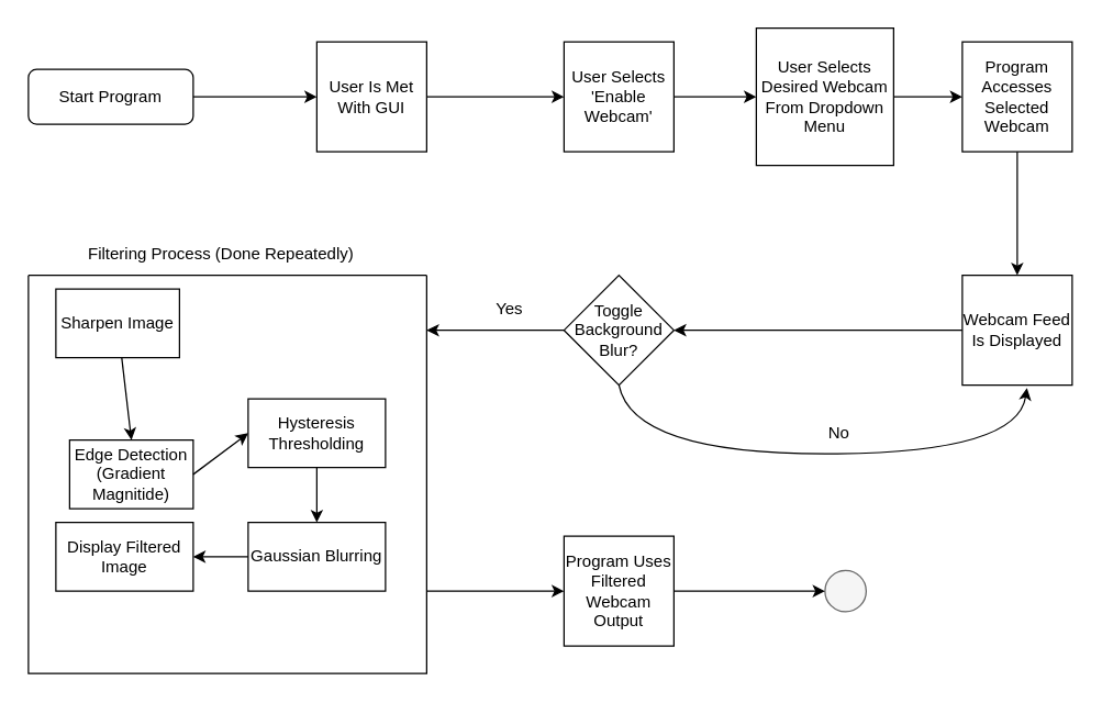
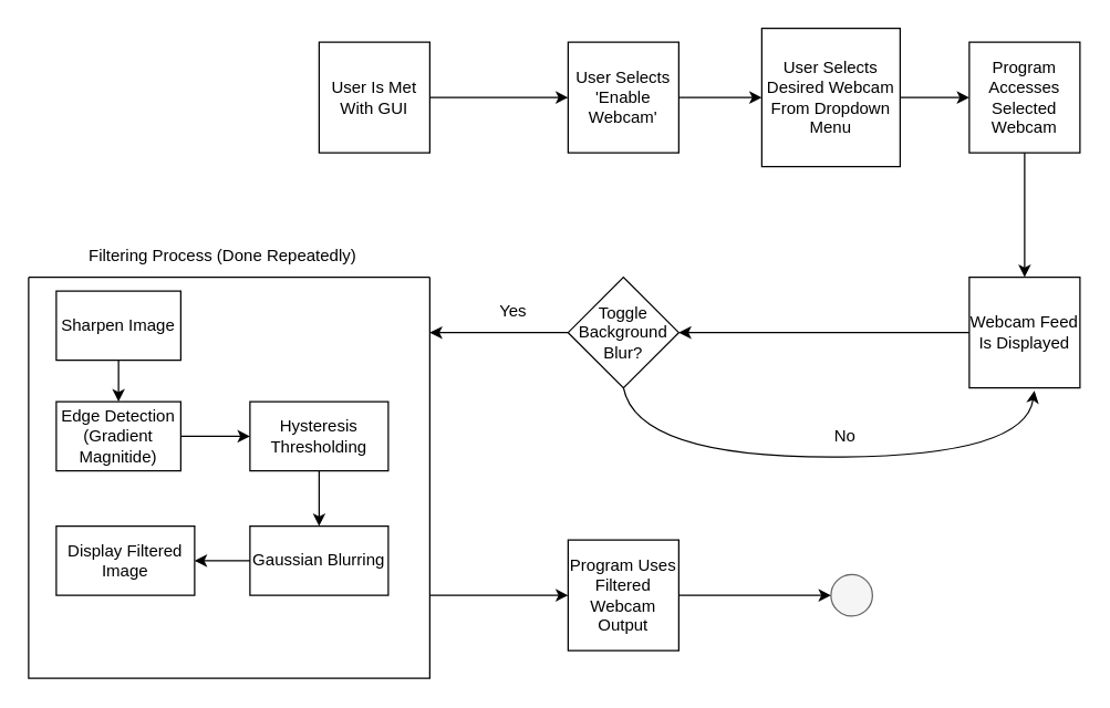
  <mxCell id="0" />
  <mxCell id="1" parent="0" />
- <mxCell id="2" value="Start Program" style="rounded=1;whiteSpace=wrap;html=1;fontSize=12;glass=0;strokeWidth=1;shadow=0;" parent="1" vertex="1"><mxGeometry x="20" y="50" width="120" height="40" as="geometry" /></mxCell>
  <mxCell id="3" value="User Is Met With GUI" style="whiteSpace=wrap;html=1;aspect=fixed;" vertex="1" parent="1"><mxGeometry x="230" y="30" width="80" height="80" as="geometry" /></mxCell>
- <mxCell id="4" value="" style="endArrow=classic;html=1;rounded=0;entryX=0;entryY=0.5;entryDx=0;entryDy=0;exitX=1;exitY=0.5;exitDx=0;exitDy=0;" edge="1" parent="1" source="2" target="3"><mxGeometry width="50" height="50" relative="1" as="geometry"><mxPoint x="170" y="180" as="sourcePoint" /><mxPoint x="160" y="250" as="targetPoint" /></mxGeometry></mxCell>
  <mxCell id="5" value="User Selects 'Enable Webcam'" style="whiteSpace=wrap;html=1;aspect=fixed;" vertex="1" parent="1"><mxGeometry x="410" y="30" width="80" height="80" as="geometry" /></mxCell>
  <mxCell id="6" value="" style="endArrow=classic;html=1;rounded=0;entryX=0;entryY=0.5;entryDx=0;entryDy=0;exitX=1;exitY=0.5;exitDx=0;exitDy=0;" edge="1" parent="1" source="3" target="5"><mxGeometry width="50" height="50" relative="1" as="geometry"><mxPoint x="110" y="300" as="sourcePoint" /><mxPoint x="160" y="250" as="targetPoint" /></mxGeometry></mxCell>
  <mxCell id="7" value="Program Accesses Selected Webcam" style="whiteSpace=wrap;html=1;aspect=fixed;" vertex="1" parent="1"><mxGeometry x="700" y="30" width="80" height="80" as="geometry" /></mxCell>
  <mxCell id="8" value="" style="ellipse;whiteSpace=wrap;html=1;aspect=fixed;fillColor=#f5f5f5;fontColor=#333333;strokeColor=#666666;" vertex="1" parent="1"><mxGeometry x="600" y="415" width="30" height="30" as="geometry" /></mxCell>
  <mxCell id="9" value="Webcam Feed Is Displayed" style="whiteSpace=wrap;html=1;aspect=fixed;" vertex="1" parent="1"><mxGeometry x="700" y="200" width="80" height="80" as="geometry" /></mxCell>
  <mxCell id="10" value="Toggle Background Blur?" style="rhombus;whiteSpace=wrap;html=1;" vertex="1" parent="1"><mxGeometry x="410" y="200" width="80" height="80" as="geometry" /></mxCell>
  <mxCell id="11" value="" style="endArrow=classic;html=1;rounded=0;entryX=1;entryY=0.5;entryDx=0;entryDy=0;exitX=0;exitY=0.5;exitDx=0;exitDy=0;" edge="1" parent="1" source="9" target="10"><mxGeometry width="50" height="50" relative="1" as="geometry"><mxPoint x="110" y="300" as="sourcePoint" /><mxPoint x="160" y="250" as="targetPoint" /></mxGeometry></mxCell>
  <mxCell id="12" value="" style="curved=1;endArrow=classic;html=1;rounded=0;entryX=0.588;entryY=1.025;entryDx=0;entryDy=0;entryPerimeter=0;exitX=0.5;exitY=1;exitDx=0;exitDy=0;" edge="1" parent="1" source="10" target="9"><mxGeometry width="50" height="50" relative="1" as="geometry"><mxPoint x="110" y="300" as="sourcePoint" /><mxPoint x="160" y="250" as="targetPoint" /><Array as="points"><mxPoint x="460" y="330" /><mxPoint x="740" y="330" /></Array></mxGeometry></mxCell>
  <mxCell id="13" value="" style="swimlane;startSize=0;" vertex="1" parent="1"><mxGeometry x="20" y="200" width="290" height="290" as="geometry" /></mxCell>
  <mxCell id="14" value="Sharpen Image" style="rounded=0;whiteSpace=wrap;html=1;" vertex="1" parent="13"><mxGeometry x="20" y="10" width="90" height="50" as="geometry" /></mxCell>
- <mxCell id="15" value="&lt;div&gt;Edge Detection &lt;br&gt;&lt;/div&gt;&lt;div&gt;(Gradient Magnitide)&lt;br&gt;&lt;/div&gt;" style="rounded=0;whiteSpace=wrap;html=1;" vertex="1" parent="13"><mxGeometry x="30" y="120" width="90" height="50" as="geometry" /></mxCell>
+ <mxCell id="15" value="&lt;div&gt;Edge Detection &lt;br&gt;&lt;/div&gt;&lt;div&gt;(Gradient Magnitide)&lt;br&gt;&lt;/div&gt;" style="rounded=0;whiteSpace=wrap;html=1;" vertex="1" parent="13"><mxGeometry x="20" y="90" width="90" height="50" as="geometry" /></mxCell>
  <mxCell id="16" value="" style="endArrow=classic;html=1;rounded=0;entryX=0.5;entryY=0;entryDx=0;entryDy=0;" edge="1" parent="13" source="14" target="15"><mxGeometry width="50" height="50" relative="1" as="geometry"><mxPoint x="90" y="100" as="sourcePoint" /><mxPoint x="140" y="50" as="targetPoint" /></mxGeometry></mxCell>
  <mxCell id="17" value="Gaussian Blurring" style="rounded=0;whiteSpace=wrap;html=1;" vertex="1" parent="13"><mxGeometry x="160" y="180" width="100" height="50" as="geometry" /></mxCell>
  <mxCell id="18" value="Hysteresis Thresholding" style="rounded=0;whiteSpace=wrap;html=1;" vertex="1" parent="13"><mxGeometry x="160" y="90" width="100" height="50" as="geometry" /></mxCell>
  <mxCell id="19" value="" style="endArrow=classic;html=1;rounded=0;entryX=0;entryY=0.5;entryDx=0;entryDy=0;exitX=1;exitY=0.5;exitDx=0;exitDy=0;" edge="1" parent="13" source="15" target="18"><mxGeometry width="50" height="50" relative="1" as="geometry"><mxPoint x="120" y="120" as="sourcePoint" /><mxPoint x="140" y="80" as="targetPoint" /></mxGeometry></mxCell>
  <mxCell id="20" value="" style="endArrow=classic;html=1;rounded=0;entryX=0.5;entryY=0;entryDx=0;entryDy=0;exitX=0.5;exitY=1;exitDx=0;exitDy=0;" edge="1" parent="13" source="18" target="17"><mxGeometry width="50" height="50" relative="1" as="geometry"><mxPoint x="90" y="130" as="sourcePoint" /><mxPoint x="140" y="80" as="targetPoint" /></mxGeometry></mxCell>
  <mxCell id="21" value="Display Filtered Image" style="rounded=0;whiteSpace=wrap;html=1;" vertex="1" parent="13"><mxGeometry x="20" y="180" width="100" height="50" as="geometry" /></mxCell>
  <mxCell id="22" value="" style="endArrow=classic;html=1;rounded=0;entryX=1;entryY=0.5;entryDx=0;entryDy=0;exitX=0;exitY=0.5;exitDx=0;exitDy=0;" edge="1" parent="13" source="17" target="21"><mxGeometry width="50" height="50" relative="1" as="geometry"><mxPoint x="90" y="130" as="sourcePoint" /><mxPoint x="140" y="80" as="targetPoint" /></mxGeometry></mxCell>
  <mxCell id="23" value="Filtering Process (Done Repeatedly)" style="text;html=1;align=center;verticalAlign=middle;resizable=0;points=[];autosize=1;strokeColor=none;fillColor=none;" vertex="1" parent="1"><mxGeometry x="50" y="170" width="220" height="30" as="geometry" /></mxCell>
  <mxCell id="24" value="" style="endArrow=classic;html=1;rounded=0;exitX=0;exitY=0.5;exitDx=0;exitDy=0;entryX=1;entryY=0.138;entryDx=0;entryDy=0;entryPerimeter=0;" edge="1" parent="1" source="10" target="13"><mxGeometry width="50" height="50" relative="1" as="geometry"><mxPoint x="110" y="300" as="sourcePoint" /><mxPoint x="160" y="250" as="targetPoint" /></mxGeometry></mxCell>
  <mxCell id="25" value="Yes" style="text;html=1;align=center;verticalAlign=middle;resizable=0;points=[];autosize=1;strokeColor=none;fillColor=none;" vertex="1" parent="1"><mxGeometry x="350" y="210" width="40" height="30" as="geometry" /></mxCell>
  <mxCell id="26" value="No" style="text;html=1;align=center;verticalAlign=middle;resizable=0;points=[];autosize=1;strokeColor=none;fillColor=none;" vertex="1" parent="1"><mxGeometry x="590" y="300" width="40" height="30" as="geometry" /></mxCell>
  <mxCell id="27" value="Program Uses Filtered Webcam Output" style="whiteSpace=wrap;html=1;aspect=fixed;" vertex="1" parent="1"><mxGeometry x="410" y="390" width="80" height="80" as="geometry" /></mxCell>
  <mxCell id="28" value="" style="endArrow=classic;html=1;rounded=0;entryX=0;entryY=0.5;entryDx=0;entryDy=0;exitX=1;exitY=0.793;exitDx=0;exitDy=0;exitPerimeter=0;" edge="1" parent="1" source="13" target="27"><mxGeometry width="50" height="50" relative="1" as="geometry"><mxPoint x="110" y="330" as="sourcePoint" /><mxPoint x="160" y="280" as="targetPoint" /></mxGeometry></mxCell>
  <mxCell id="29" value="" style="endArrow=classic;html=1;rounded=0;entryX=0;entryY=0.5;entryDx=0;entryDy=0;exitX=1;exitY=0.5;exitDx=0;exitDy=0;" edge="1" parent="1" source="27" target="8"><mxGeometry width="50" height="50" relative="1" as="geometry"><mxPoint x="110" y="330" as="sourcePoint" /><mxPoint x="160" y="280" as="targetPoint" /></mxGeometry></mxCell>
  <mxCell id="30" value="User Selects Desired Webcam From Dropdown Menu" style="whiteSpace=wrap;html=1;aspect=fixed;" vertex="1" parent="1"><mxGeometry x="550" y="20" width="100" height="100" as="geometry" /></mxCell>
  <mxCell id="31" value="" style="endArrow=classic;html=1;rounded=0;entryX=0;entryY=0.5;entryDx=0;entryDy=0;exitX=1;exitY=0.5;exitDx=0;exitDy=0;" edge="1" parent="1" source="5" target="30"><mxGeometry width="50" height="50" relative="1" as="geometry"><mxPoint x="130" y="330" as="sourcePoint" /><mxPoint x="180" y="280" as="targetPoint" /></mxGeometry></mxCell>
  <mxCell id="32" value="" style="endArrow=classic;html=1;rounded=0;entryX=0.5;entryY=0;entryDx=0;entryDy=0;exitX=0.5;exitY=1;exitDx=0;exitDy=0;" edge="1" parent="1" source="7" target="9"><mxGeometry width="50" height="50" relative="1" as="geometry"><mxPoint x="130" y="330" as="sourcePoint" /><mxPoint x="180" y="280" as="targetPoint" /></mxGeometry></mxCell>
  <mxCell id="33" value="" style="endArrow=classic;html=1;rounded=0;entryX=0;entryY=0.5;entryDx=0;entryDy=0;exitX=1;exitY=0.5;exitDx=0;exitDy=0;" edge="1" parent="1" source="30" target="7"><mxGeometry width="50" height="50" relative="1" as="geometry"><mxPoint x="130" y="330" as="sourcePoint" /><mxPoint x="180" y="280" as="targetPoint" /></mxGeometry></mxCell>
